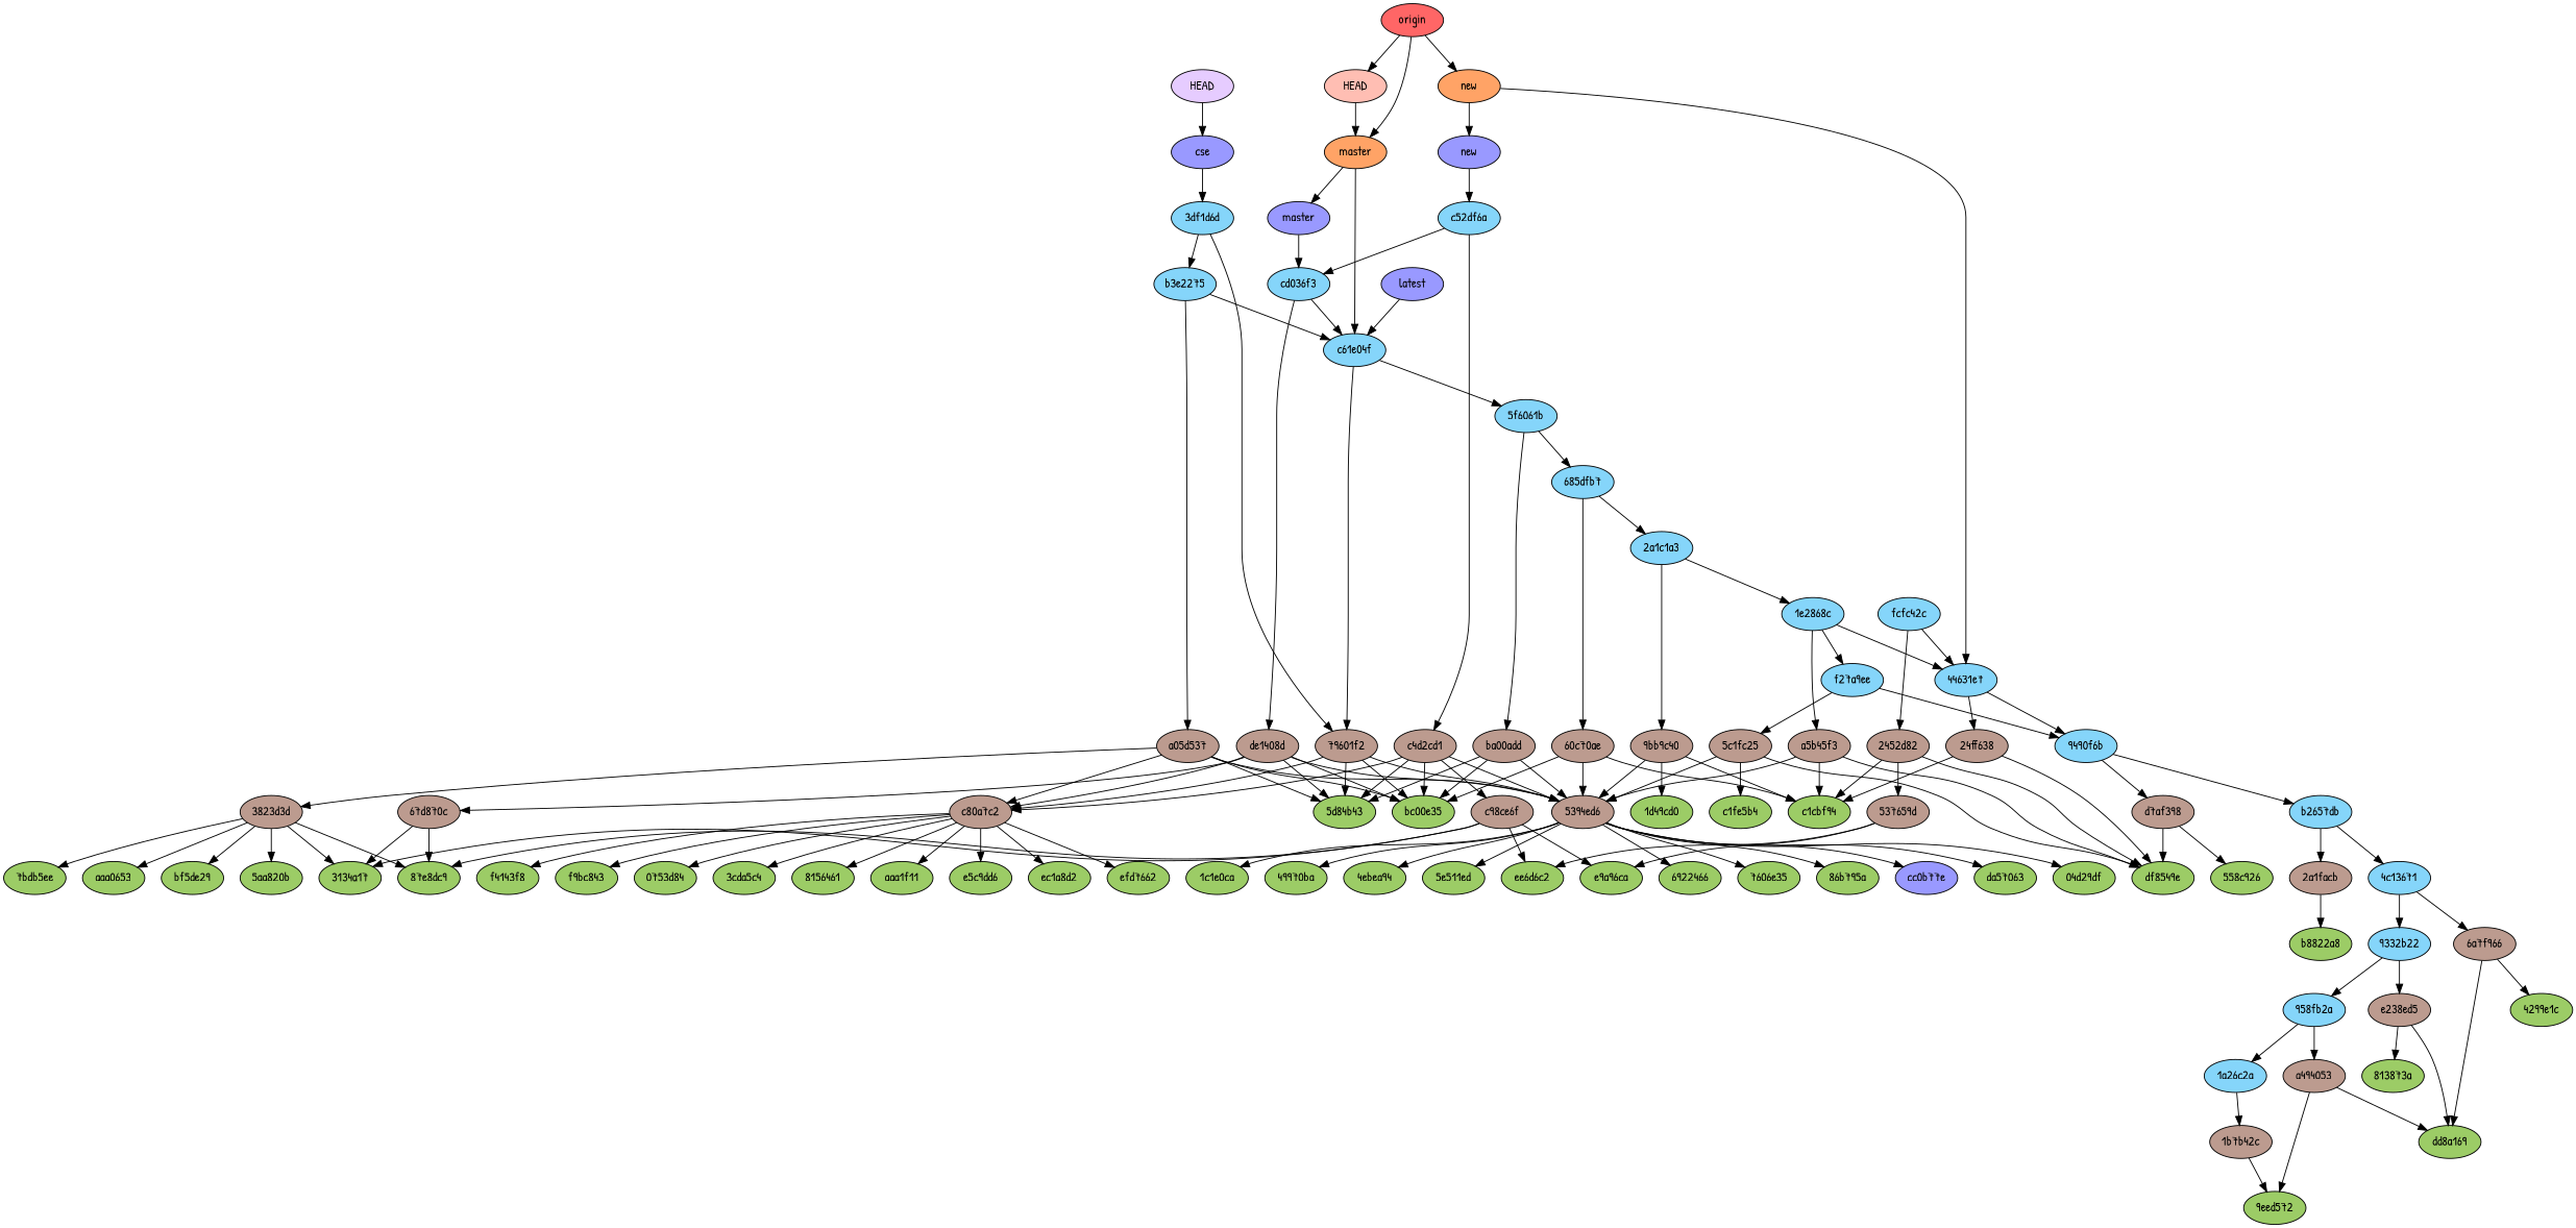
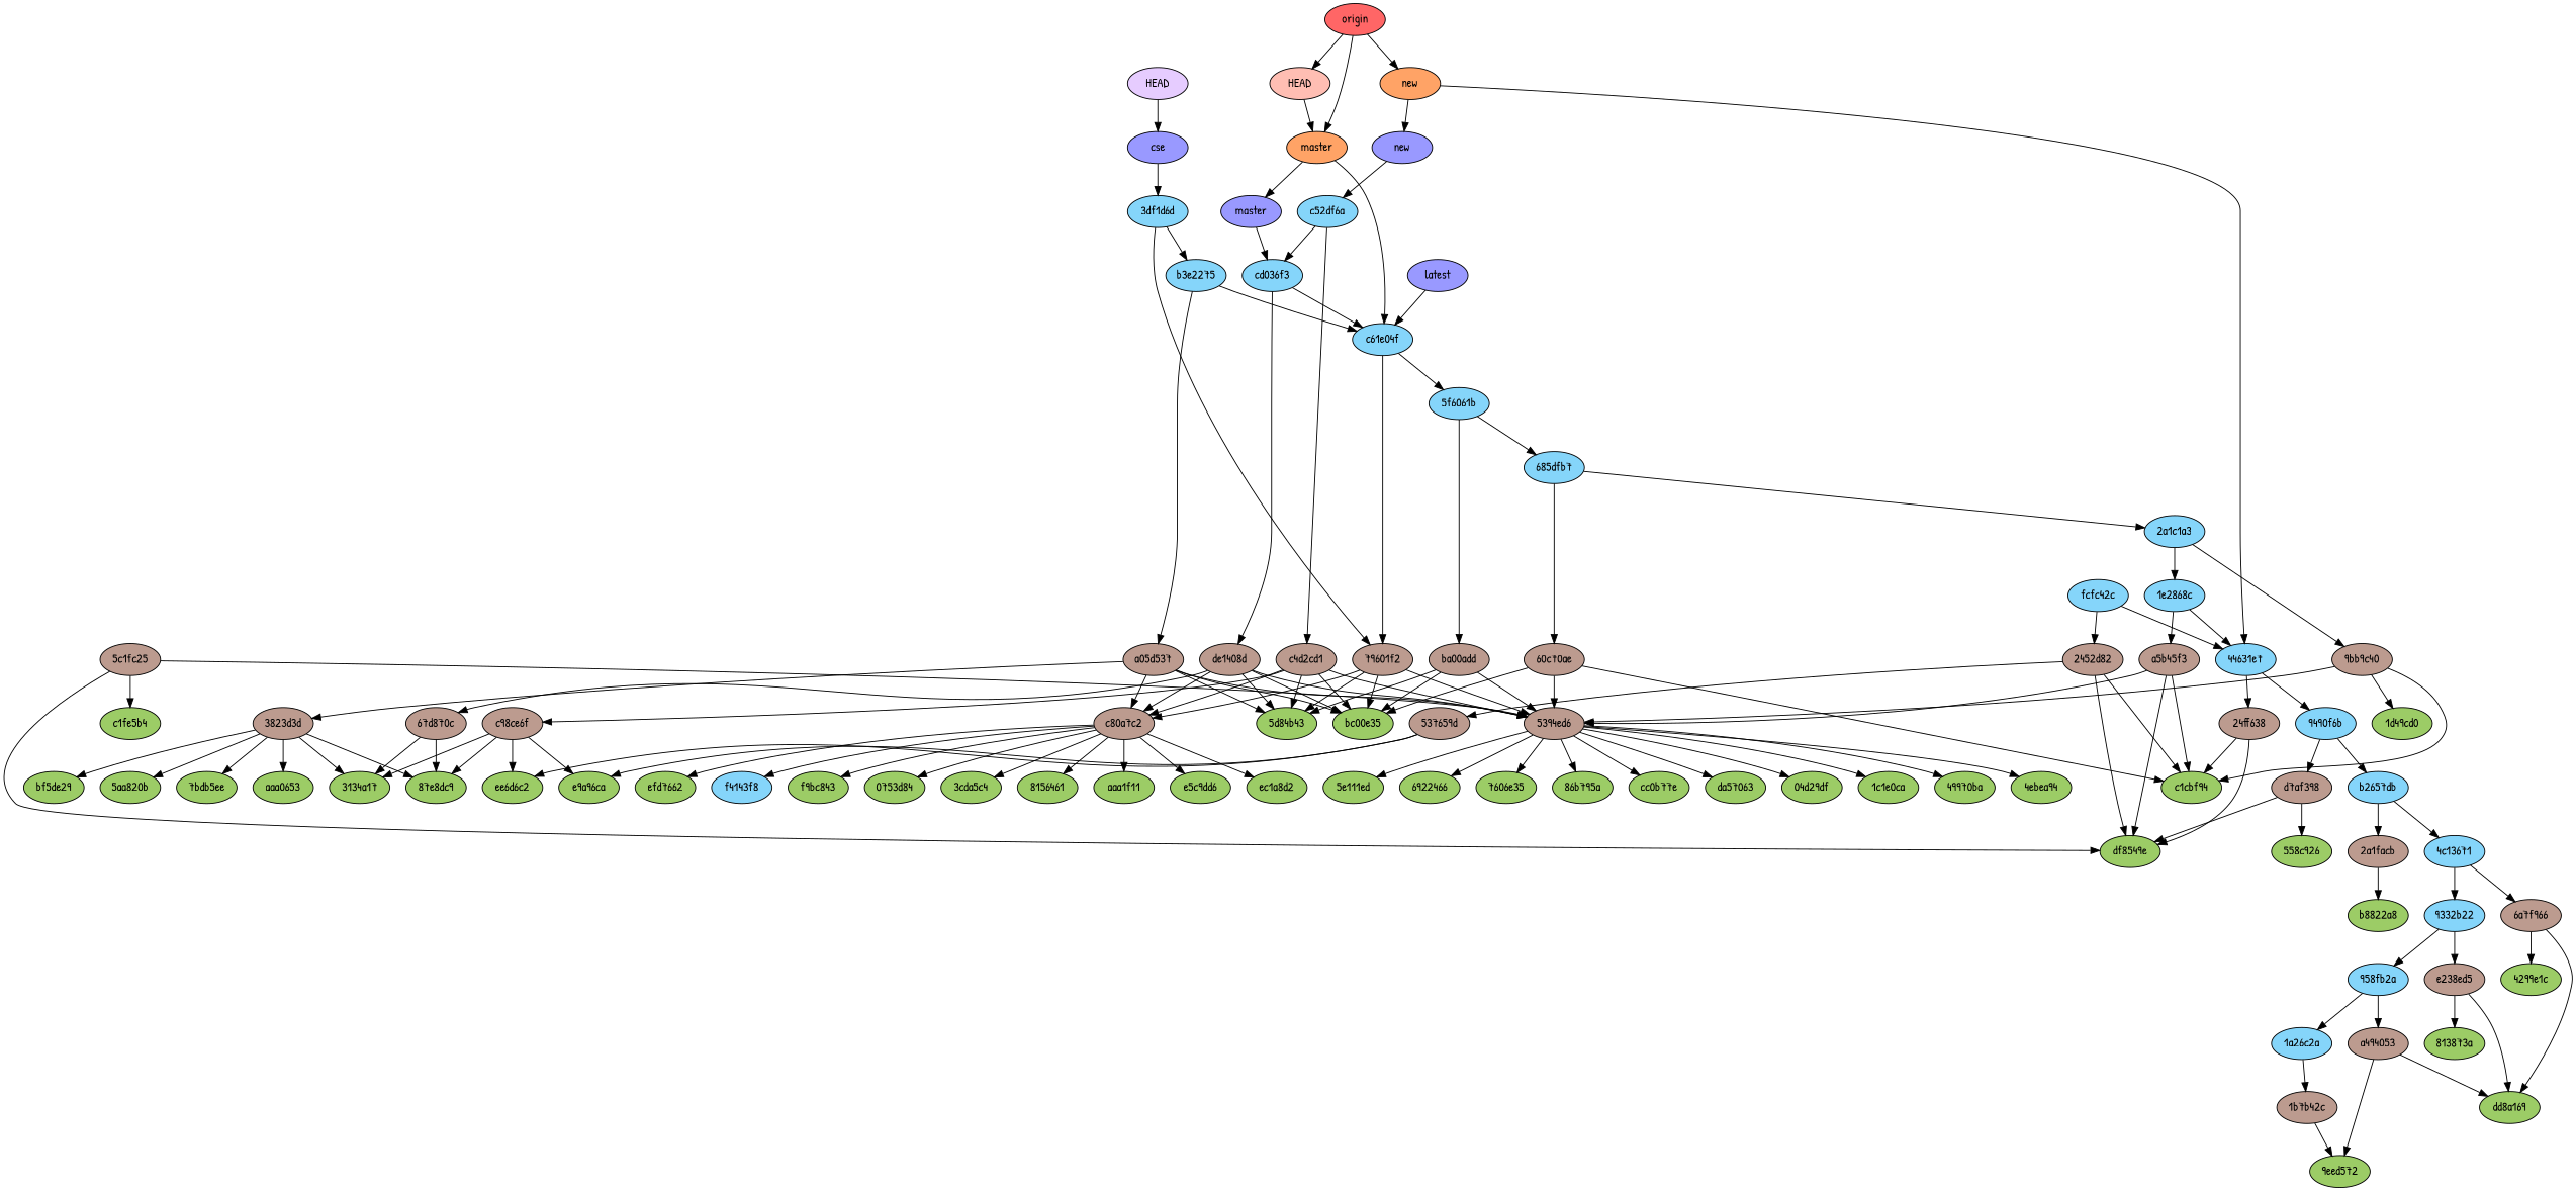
  digraph {
    fontname="Patrick Hand"
    node [fillcolor="#9ccc66" fixedsize=true fontname="Patrick Hand" style=filled]
    edge [fontname="Patrick Hand"]
    n1 [label="04d29df" width=0.95]
    n2 [label="0753d84" width=0.95]
    n3 [label="1c1e0ca" width=0.95]
    n4 [label="1d49cd0" width=0.95]
    n5 [label="3134a17" width=0.95]
    n6 [label="3cda5c4" width=0.95]
    n7 [label="4299e1c" width=0.95]
    n8 [label="49970ba" width=0.95]
    n9 [label="4ebea94" width=0.95]
    n10 [label="558c926" width=0.95]
    n11 [label="5aa820b" width=0.95]
    n12 [label="5d84b43" width=0.95]
-   n13 [label="5e511ed" width=0.95]
+   n13 [label="5e111ed" width=0.95]
    n14 [label=6922466 width=0.95]
    n15 [label="7606e35" width=0.95]
    n16 [label="7bdb5ee" width=0.95]
    n17 [label="813873a" width=0.95]
    n18 [label=8156461 width=0.95]
    n19 [label="86b795a" width=0.95]
    n20 [label="87e8dc9" width=0.95]
    n21 [label="9eed572" width=0.95]
    n22 [label=aaa0653 width=0.95]
    n23 [label=aaa1f11 width=0.95]
    n24 [label=b8822a8 width=0.95]
    n25 [label=bc00e35 width=0.95]
    n26 [label=bf5de29 width=0.95]
    n27 [label=c1cbf94 width=0.95]
    n28 [label=c1fe5b4 width=0.95]
-   n29 [fillcolor="#9999ff" label=cc0b77e width=0.95]
+   n29 [label=cc0b77e width=0.95]
    n30 [label=da57063 width=0.95]
    n31 [label=dd8a169 width=0.95]
    n32 [label=df8549e width=0.95]
    n33 [label=e5c9dd6 width=0.95]
    n34 [label=e9a96ca width=0.95]
    n35 [label=ec1a8d2 width=0.95]
    n36 [label=ee6d6c2 width=0.95]
    n37 [label=efd7662 width=0.95]
-   n38 [label=f4143f8 width=0.95]
+   n38 [fillcolor="#85d5fa" label=f4143f8 width=0.95]
    n39 [label=f9bc843 width=0.95]
    n40 [fillcolor="#bc9b8f" label="1b7b42c" width=0.95]
    n41 [fillcolor="#bc9b8f" label="2452d82" width=0.95]
    n42 [fillcolor="#bc9b8f" label="537659d" width=0.95]
    n43 [fillcolor="#bc9b8f" label="24ff638" width=0.95]
    n44 [fillcolor="#bc9b8f" label="2a1facb" width=0.95]
    n45 [fillcolor="#bc9b8f" label="3823d3d" width=0.95]
    n46 [fillcolor="#bc9b8f" label="5394ed6" width=0.95]
    n47 [fillcolor="#bc9b8f" label="5c1fc25" width=0.95]
    n48 [fillcolor="#bc9b8f" label="60c70ae" width=0.95]
    n49 [fillcolor="#bc9b8f" label="67d870c" width=0.95]
    n50 [fillcolor="#bc9b8f" label="6a7f966" width=0.95]
    n51 [fillcolor="#bc9b8f" label="79601f2" width=0.95]
    n52 [fillcolor="#bc9b8f" label=c80a7c2 width=0.95]
    n53 [fillcolor="#bc9b8f" label="9bb9c40" width=0.95]
    n54 [fillcolor="#bc9b8f" label=a05d537 width=0.95]
    n55 [fillcolor="#bc9b8f" label=a494053 width=0.95]
    n56 [fillcolor="#bc9b8f" label=a5b45f3 width=0.95]
    n57 [fillcolor="#bc9b8f" label=ba00add width=0.95]
    n58 [fillcolor="#bc9b8f" label=c4d2cd1 width=0.95]
    n59 [fillcolor="#bc9b8f" label=c98ce6f width=0.95]
    n60 [fillcolor="#bc9b8f" label=d7af398 width=0.95]
    n61 [fillcolor="#bc9b8f" label=de1408d width=0.95]
    n62 [fillcolor="#bc9b8f" label=e238ed5 width=0.95]
    n63 [fillcolor="#85d5fa" label="1a26c2a" width=0.95]
    n64 [fillcolor="#85d5fa" label="1e2868c" width=0.95]
-   n65 [fillcolor="#85d5fa" label=f27a9ee width=0.95]
    n66 [fillcolor="#85d5fa" label="44631e7" width=0.95]
    n67 [fillcolor="#85d5fa" label="9490f6b" width=0.95]
    n68 [fillcolor="#85d5fa" label=b2657db width=0.95]
    n69 [fillcolor="#85d5fa" label="2a1c1a3" width=0.95]
    n70 [fillcolor="#85d5fa" label="3df1d6d" width=0.95]
    n71 [fillcolor="#85d5fa" label=b3e2275 width=0.95]
    n72 [fillcolor="#85d5fa" label=c61e04f width=0.95]
    n73 [fillcolor="#85d5fa" label="5f6061b" width=0.95]
    n74 [fillcolor="#85d5fa" label="4c13671" width=0.95]
    n75 [fillcolor="#85d5fa" label="9332b22" width=0.95]
    n76 [fillcolor="#85d5fa" label="958fb2a" width=0.95]
    n77 [fillcolor="#85d5fa" label="685dfb7" width=0.95]
    n78 [fillcolor="#85d5fa" label=c52df6a width=0.95]
    n79 [fillcolor="#85d5fa" label=cd036f3 width=0.95]
    n80 [fillcolor="#85d5fa" label=fcfc42c width=0.95]
    n81 [fillcolor="#9999ff" label=cse width=0.95]
    n82 [fillcolor="#9999ff" label=latest width=0.95]
    n83 [fillcolor="#9999ff" label=master width=0.95]
    n84 [fillcolor="#9999ff" label=new width=0.95]
    n85 [fillcolor="#e6ccff" label=HEAD width=0.95]
    n86 [fillcolor="#ffa366" label=master width=0.95]
    n87 [fillcolor="#ffa366" label=new width=0.95]
    n88 [fillcolor="#ffbeb3" label=HEAD width=0.95]
    n89 [fillcolor="#ff6666" label=origin width=0.95]
    n40 -> n21
    n41 -> n27
    n41 -> n32
    n41 -> n42
    n42 -> n34
    n42 -> n36
    n43 -> n27
    n43 -> n32
    n44 -> n24
    n45 -> n5
    n45 -> n11
    n45 -> n16
    n45 -> n20
    n45 -> n22
    n45 -> n26
    n46 -> n1
    n46 -> n3
    n46 -> n8
    n46 -> n9
    n46 -> n13
    n46 -> n14
    n46 -> n15
    n46 -> n19
    n46 -> n29
    n46 -> n30
    n47 -> n28
    n47 -> n32
    n47 -> n46
    n48 -> n25
    n48 -> n27
    n48 -> n46
    n49 -> n5
    n49 -> n20
    n50 -> n7
    n50 -> n31
    n51 -> n12
    n51 -> n25
    n51 -> n46
    n51 -> n52
    n52 -> n2
    n52 -> n6
    n52 -> n18
    n52 -> n23
    n52 -> n33
    n52 -> n35
    n52 -> n37
    n52 -> n38
    n52 -> n39
    n53 -> n4
    n53 -> n27
    n53 -> n46
    n54 -> n12
    n54 -> n25
    n54 -> n45
    n54 -> n46
    n54 -> n52
    n55 -> n21
    n55 -> n31
    n56 -> n27
    n56 -> n32
    n56 -> n46
    n57 -> n12
    n57 -> n25
    n57 -> n46
    n58 -> n12
    n58 -> n25
    n58 -> n46
    n58 -> n52
    n58 -> n59
    n59 -> n5
    n59 -> n20
    n59 -> n34
    n59 -> n36
    n60 -> n10
    n60 -> n32
    n61 -> n12
    n61 -> n25
    n61 -> n46
    n61 -> n49
    n61 -> n52
    n62 -> n17
    n62 -> n31
    n63 -> n40
    n64 -> n56
-   n64 -> n65
    n64 -> n66
-   n65 -> n47
-   n65 -> n67
    n66 -> n43
    n66 -> n67
    n67 -> n60
    n67 -> n68
    n68 -> n44
    n68 -> n74
    n69 -> n53
    n69 -> n64
    n70 -> n51
    n70 -> n71
    n71 -> n54
    n71 -> n72
    n72 -> n51
    n72 -> n73
    n73 -> n57
    n73 -> n77
    n74 -> n50
    n74 -> n75
    n75 -> n62
    n75 -> n76
    n76 -> n55
    n76 -> n63
    n77 -> n48
    n77 -> n69
    n78 -> n58
    n78 -> n79
    n79 -> n61
    n79 -> n72
    n80 -> n41
    n80 -> n66
    n81 -> n70
    n82 -> n72
    n83 -> n79
    n84 -> n78
    n85 -> n81
    n86 -> n72
    n86 -> n83
    n87 -> n66
    n87 -> n84
    n88 -> n86
    n89 -> n86
    n89 -> n87
    n89 -> n88
  }
